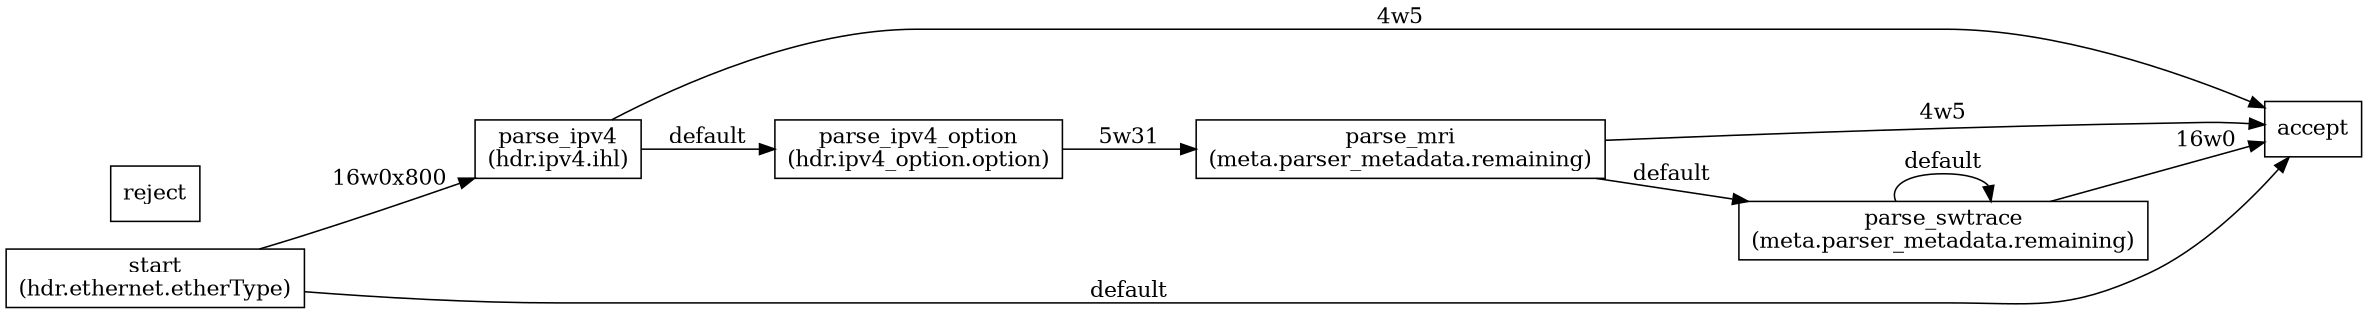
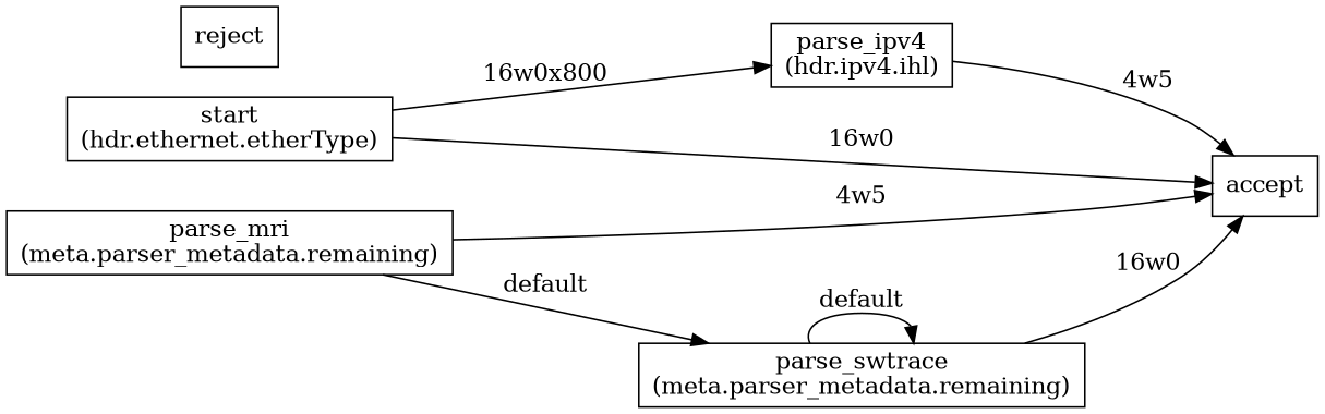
  digraph {
    rankdir=LR
    node [shape=rectangle]
    n1 [label="start\n(hdr.ethernet.etherType)"]
    n2 [label="parse_ipv4\n(hdr.ipv4.ihl)"]
    n3 [label=accept]
-   n4 [label="parse_ipv4_option\n(hdr.ipv4_option.option)"]
    n5 [label="parse_mri\n(meta.parser_metadata.remaining)"]
    n6 [label="parse_swtrace\n(meta.parser_metadata.remaining)"]
    n7 [label=reject]
    n1 -> n2 [label="16w0x800"]
-   n1 -> n3 [label=default]
+   n1 -> n3 [label="16w0"]
    n2 -> n3 [label="4w5"]
-   n2 -> n4 [label=default]
-   n4 -> n5 [label="5w31"]
    n5 -> n3 [label="4w5"]
    n5 -> n6 [label=default]
    n6 -> n3 [label="16w0"]
    n6 -> n6 [label=default]
  }
